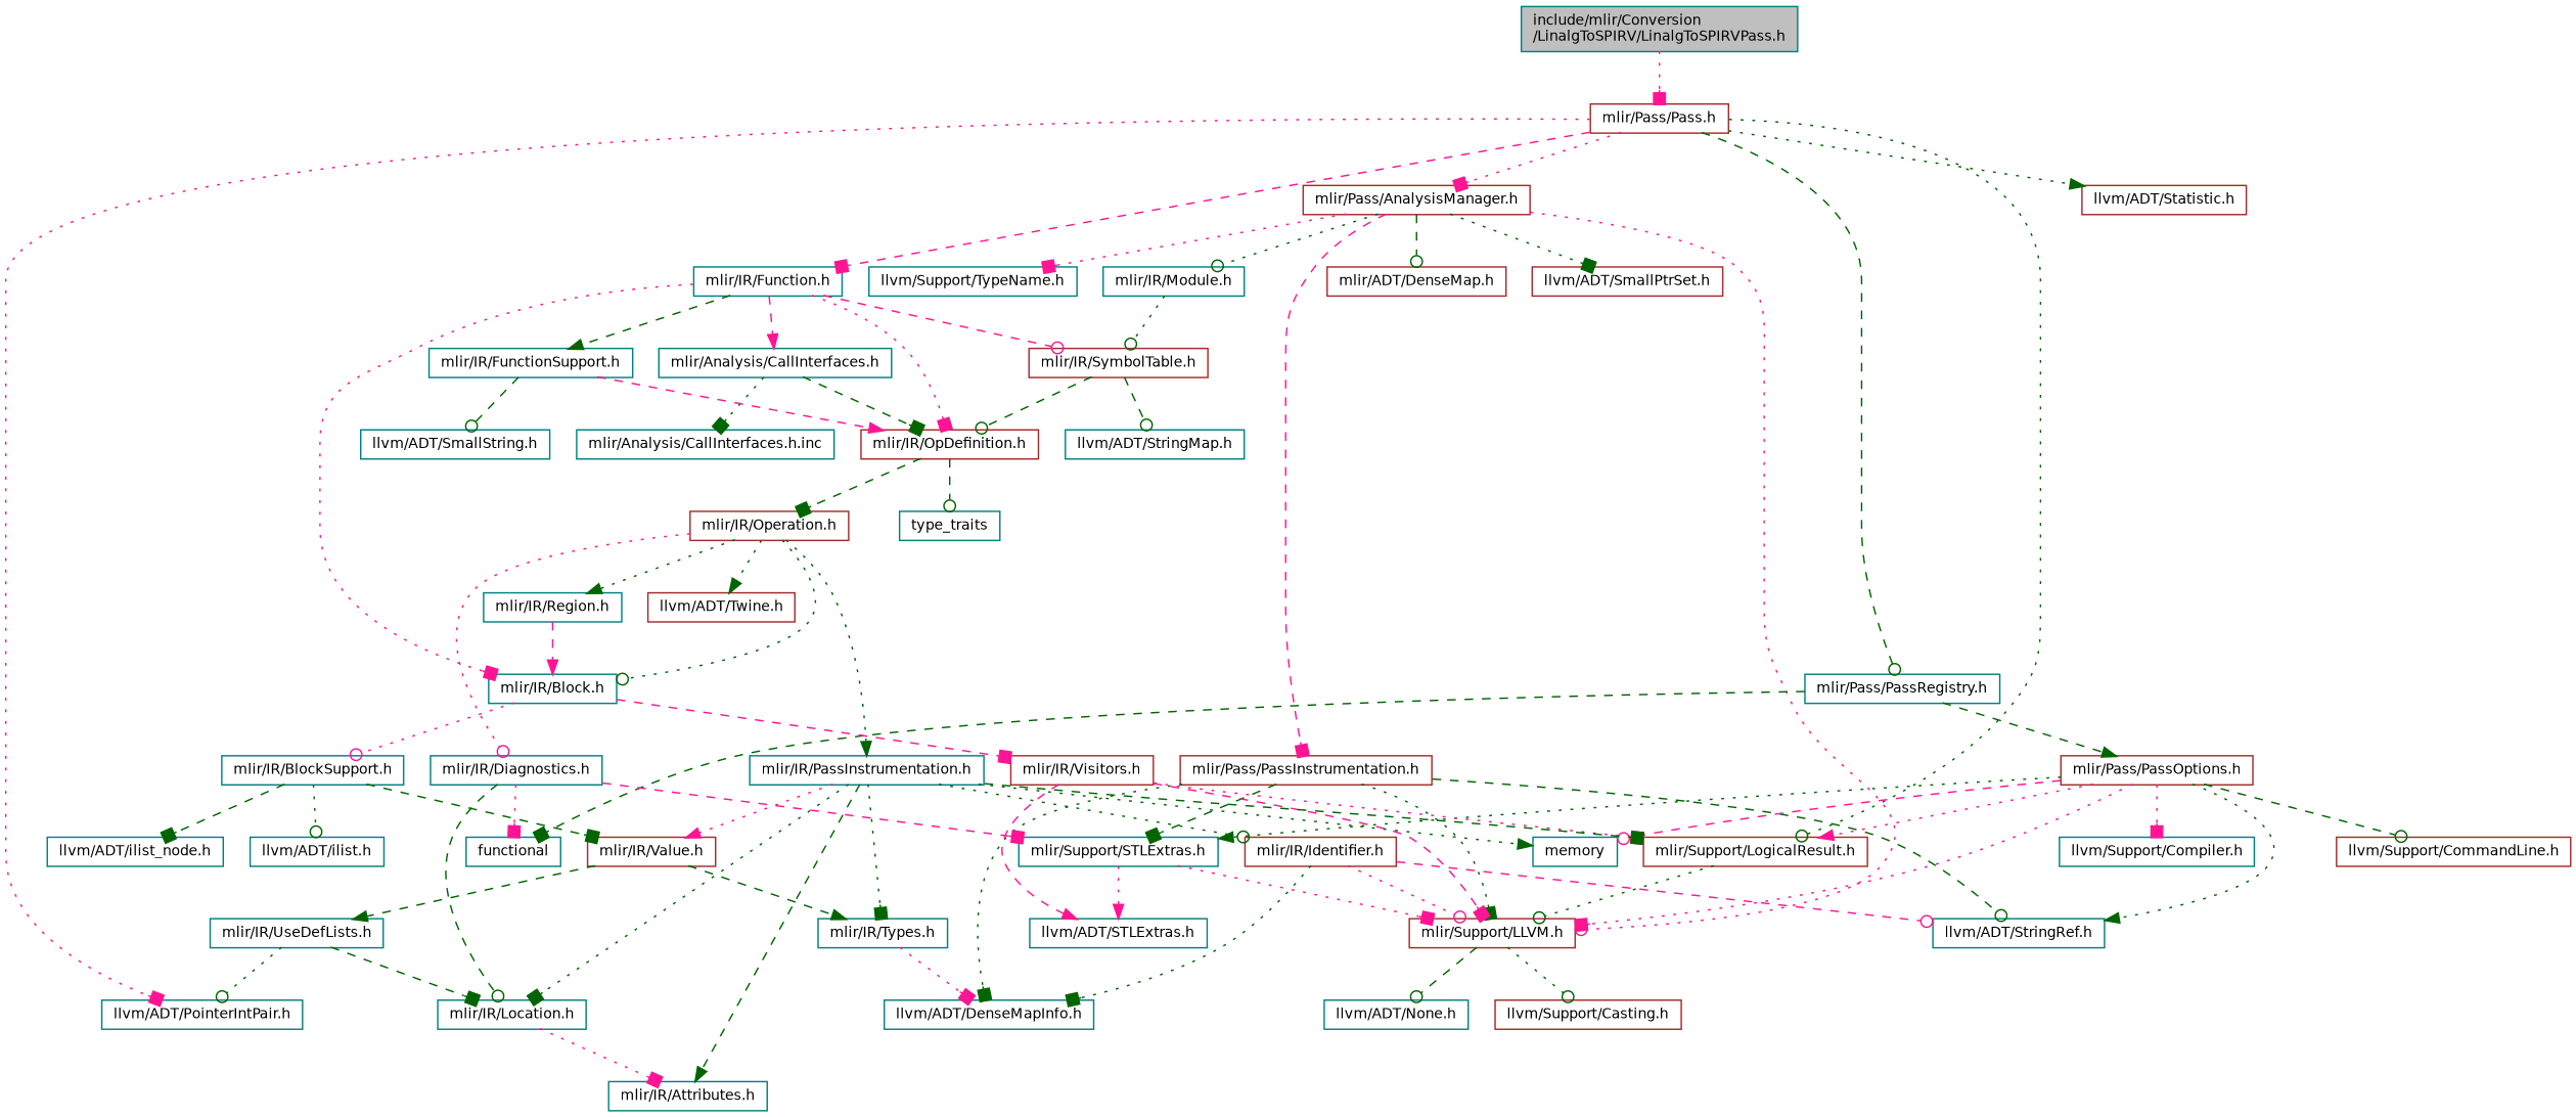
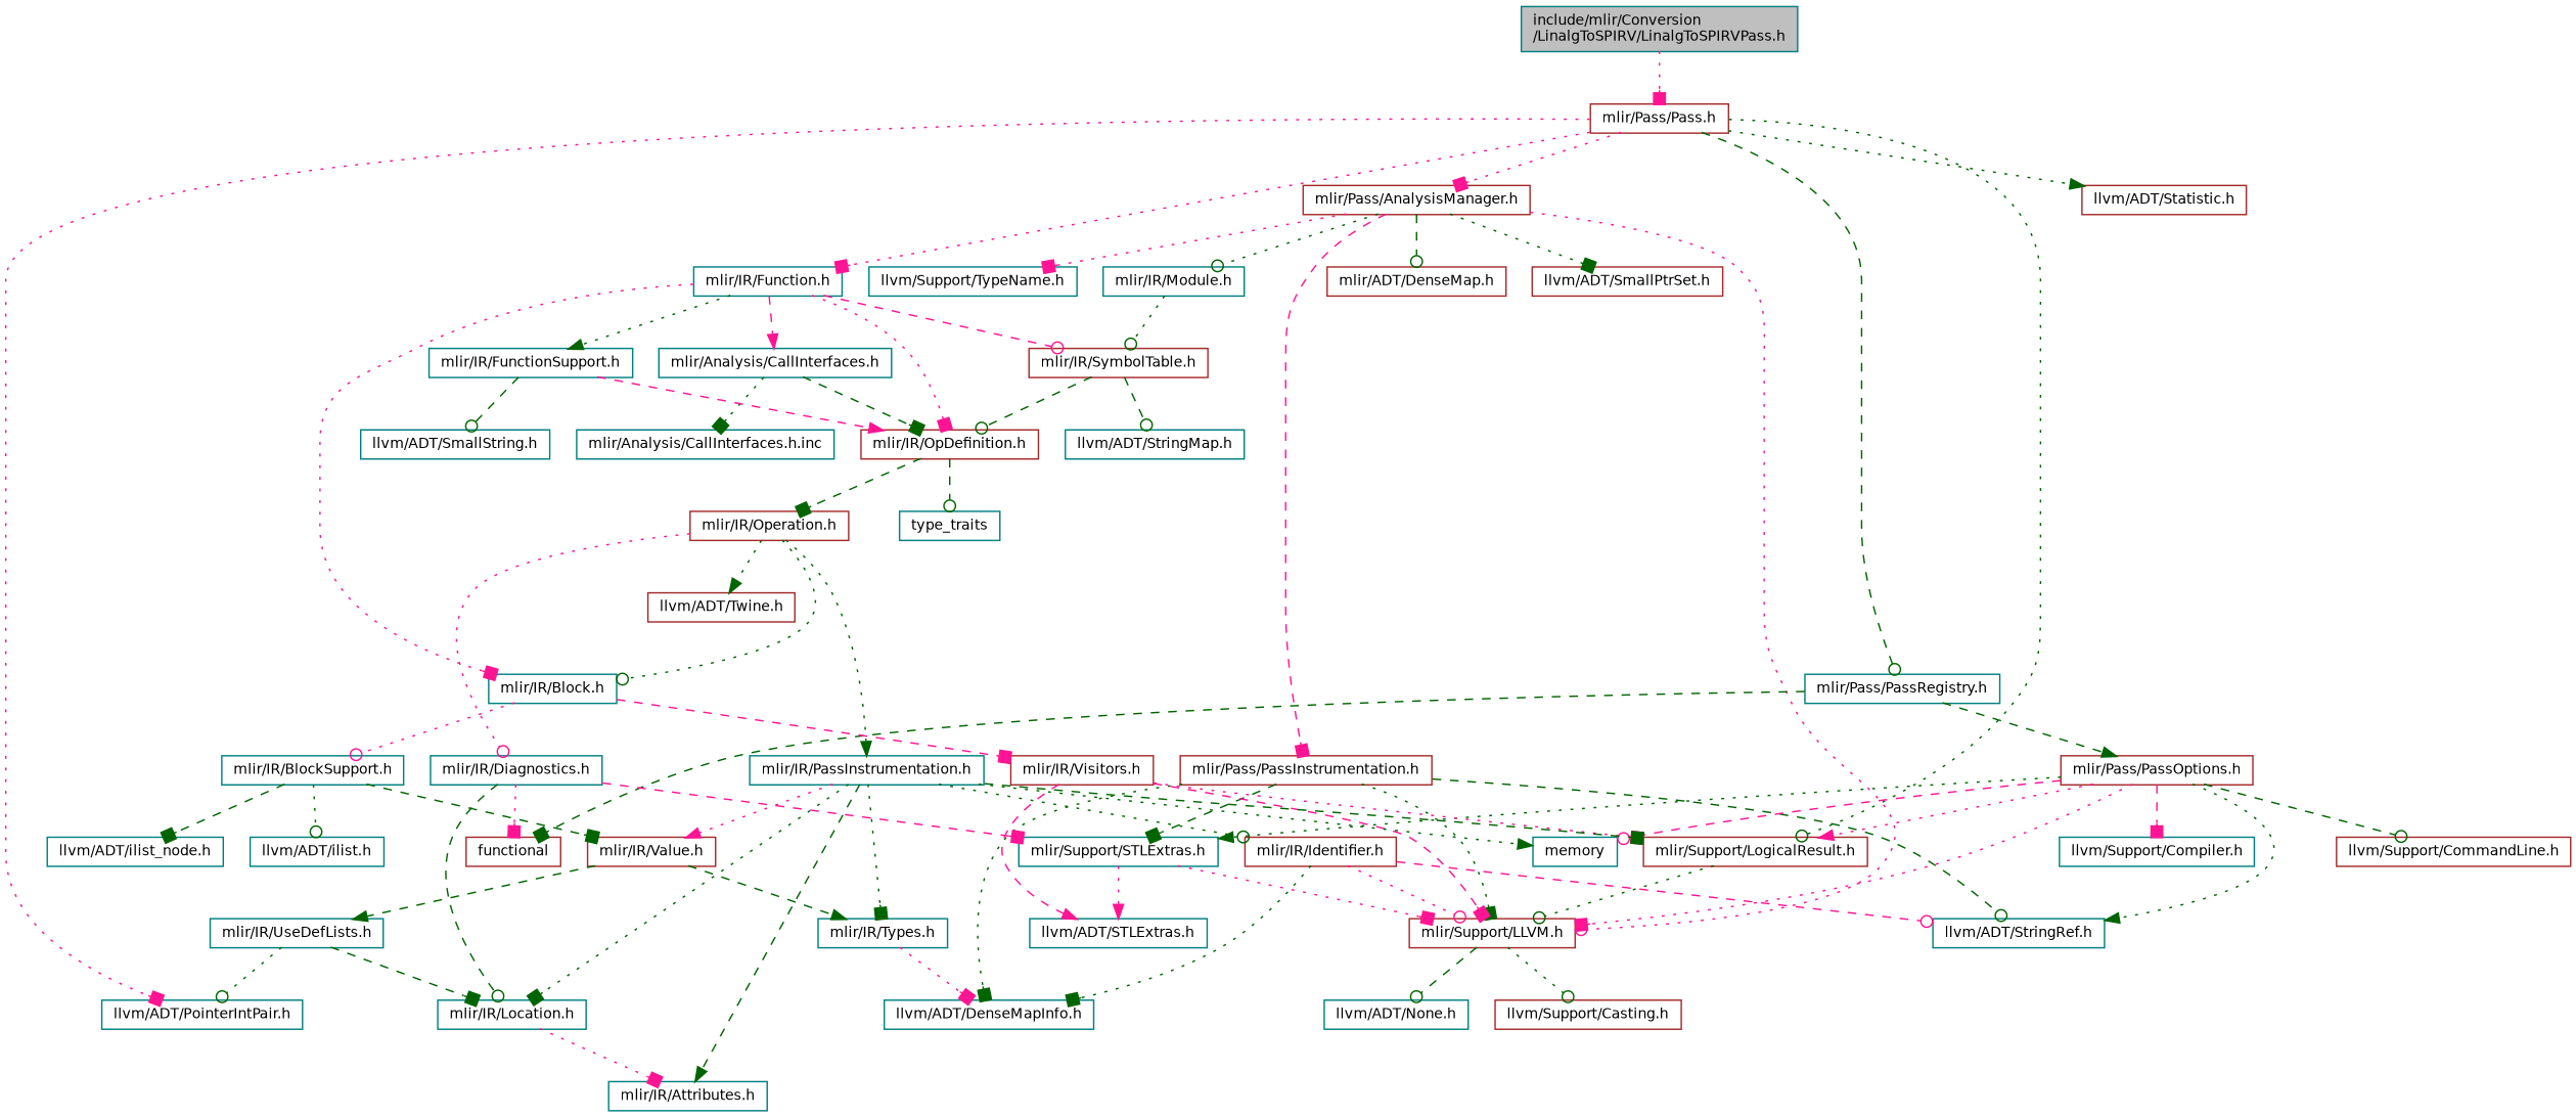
  digraph {
    node [color=teal fontname=Helvetica fontsize=10 shape=record]
    edge [arrowhead=box color=darkgreen fontname=Helvetica fontsize=10 labelfontname=Helvetica labelfontsize=10 style=dotted]
    n1 [fillcolor=grey75 fontcolor=black height=0.2 label="include/mlir/Conversion\l/LinalgToSPIRV/LinalgToSPIRVPass.h" style=filled width=0.4]
    n2 [color=brown height=0.2 label="mlir/Pass/Pass.h" width=0.4]
    n3 [height=0.2 label="mlir/IR/Function.h" width=0.4]
    n4 [height=0.2 label="llvm/ADT/PointerIntPair.h" width=0.4]
    n5 [color=brown height=0.2 label="mlir/Support/LogicalResult.h" width=0.4]
    n6 [color=brown height=0.2 label="mlir/Pass/AnalysisManager.h" width=0.4]
    n7 [height=0.2 label="mlir/Pass/PassRegistry.h" width=0.4]
    n8 [color=brown height=0.2 label="llvm/ADT/Statistic.h" width=0.4]
    n9 [height=0.2 label="mlir/Analysis/CallInterfaces.h" width=0.4]
    n10 [color=brown height=0.2 label="mlir/IR/OpDefinition.h" width=0.4]
    n11 [height=0.2 label="mlir/IR/Block.h" width=0.4]
    n12 [height=0.2 label="mlir/IR/FunctionSupport.h" width=0.4]
    n13 [color=brown height=0.2 label="mlir/IR/SymbolTable.h" width=0.4]
    n14 [color=brown height=0.2 label="mlir/Support/LLVM.h" width=0.4]
    n15 [height=0.2 label="mlir/IR/Module.h" width=0.4]
    n16 [color=brown height=0.2 label="mlir/Pass/PassInstrumentation.h" width=0.4]
    n17 [color=brown height=0.2 label="mlir/ADT/DenseMap.h" width=0.4]
    n18 [color=brown height=0.2 label="llvm/ADT/SmallPtrSet.h" width=0.4]
    n19 [height=0.2 label="llvm/Support/TypeName.h" width=0.4]
-   n20 [height=0.2 label=functional width=0.4]
+   n20 [color=brown height=0.2 label=functional width=0.4]
    n21 [color=brown height=0.2 label="mlir/Pass/PassOptions.h" width=0.4]
    n22 [height=0.2 label="mlir/Analysis/CallInterfaces.h.inc" width=0.4]
    n23 [color=brown height=0.2 label="mlir/IR/Operation.h" width=0.4]
    n24 [height=0.2 label=type_traits width=0.4]
    n25 [height=0.2 label="mlir/IR/BlockSupport.h" width=0.4]
    n26 [color=brown height=0.2 label="mlir/IR/Visitors.h" width=0.4]
    n27 [height=0.2 label="llvm/ADT/SmallString.h" width=0.4]
    n28 [height=0.2 label="llvm/ADT/StringMap.h" width=0.4]
    n29 [height=0.2 label="mlir/IR/Diagnostics.h" width=0.4]
    n30 [height=0.2 label="mlir/IR/PassInstrumentation.h" width=0.4]
-   n31 [height=0.2 label="mlir/IR/Region.h" width=0.4]
    n32 [color=brown height=0.2 label="llvm/ADT/Twine.h" width=0.4]
    n33 [height=0.2 label="mlir/IR/Location.h" width=0.4]
    n34 [height=0.2 label="mlir/Support/STLExtras.h" width=0.4]
    n35 [color=brown height=0.2 label="mlir/IR/Value.h" width=0.4]
    n36 [height=0.2 label="mlir/IR/Types.h" width=0.4]
    n37 [height=0.2 label="mlir/IR/Attributes.h" width=0.4]
    n38 [color=brown height=0.2 label="mlir/IR/Identifier.h" width=0.4]
    n39 [height=0.2 label=memory width=0.4]
    n40 [height=0.2 label="llvm/ADT/ilist.h" width=0.4]
    n41 [height=0.2 label="llvm/ADT/ilist_node.h" width=0.4]
    n42 [height=0.2 label="llvm/ADT/STLExtras.h" width=0.4]
    n43 [height=0.2 label="mlir/IR/UseDefLists.h" width=0.4]
    n44 [height=0.2 label="llvm/ADT/DenseMapInfo.h" width=0.4]
    n45 [height=0.2 label="llvm/ADT/None.h" width=0.4]
    n46 [color=brown height=0.2 label="llvm/Support/Casting.h" width=0.4]
    n47 [height=0.2 label="llvm/ADT/StringRef.h" width=0.4]
    n48 [color=brown height=0.2 label="llvm/Support/CommandLine.h" width=0.4]
    n49 [height=0.2 label="llvm/Support/Compiler.h" width=0.4]
    n1 -> n2 [color=deeppink]
-   n2 -> n3 [color=deeppink style=dashed]
+   n2 -> n3 [color=deeppink]
    n2 -> n4 [color=deeppink]
    n2 -> n5 [arrowhead=odot]
    n2 -> n6 [color=deeppink]
    n2 -> n7 [arrowhead=odot style=dashed]
    n2 -> n8 [arrowhead=normal]
    n3 -> n9 [arrowhead=normal color=deeppink style=dashed]
    n3 -> n10 [color=deeppink]
    n3 -> n11 [color=deeppink]
-   n3 -> n12 [arrowhead=normal style=dashed]
+   n3 -> n12 [arrowhead=normal]
    n3 -> n13 [arrowhead=odot color=deeppink style=dashed]
    n5 -> n14 [arrowhead=odot]
    n6 -> n14 [arrowhead=odot color=deeppink]
    n6 -> n15 [arrowhead=odot]
    n6 -> n16 [color=deeppink style=dashed]
    n6 -> n17 [arrowhead=odot style=dashed]
    n6 -> n18
    n6 -> n19 [color=deeppink]
    n7 -> n20 [style=dashed]
    n7 -> n21 [arrowhead=normal style=dashed]
    n9 -> n10 [style=dashed]
    n9 -> n22
    n10 -> n23 [style=dashed]
    n10 -> n24 [arrowhead=odot style=dashed]
    n11 -> n25 [arrowhead=odot color=deeppink]
    n11 -> n26 [color=deeppink style=dashed]
    n12 -> n10 [arrowhead=normal color=deeppink style=dashed]
    n12 -> n27 [arrowhead=odot style=dashed]
    n13 -> n10 [arrowhead=odot style=dashed]
    n13 -> n28 [arrowhead=odot style=dashed]
    n14 -> n45 [arrowhead=odot style=dashed]
    n14 -> n46 [arrowhead=odot]
    n15 -> n13 [arrowhead=odot]
    n16 -> n14
    n16 -> n34 [style=dashed]
    n16 -> n44
    n16 -> n47 [arrowhead=odot style=dashed]
    n21 -> n5 [arrowhead=normal color=deeppink]
    n21 -> n14 [color=deeppink]
    n21 -> n34 [arrowhead=normal]
    n21 -> n39 [arrowhead=odot color=deeppink style=dashed]
    n21 -> n47 [arrowhead=normal]
    n21 -> n48 [arrowhead=odot style=dashed]
-   n21 -> n49 [color=deeppink]
+   n21 -> n49 [color=deeppink style=dashed]
    n23 -> n11 [arrowhead=odot]
    n23 -> n29 [arrowhead=odot color=deeppink]
    n23 -> n30 [arrowhead=normal]
-   n23 -> n31 [arrowhead=normal]
    n23 -> n32 [arrowhead=normal]
    n25 -> n35 [style=dashed]
    n25 -> n40 [arrowhead=odot]
    n25 -> n41 [style=dashed]
    n26 -> n5 [color=deeppink]
    n26 -> n14 [color=deeppink style=dashed]
    n26 -> n42 [arrowhead=normal color=deeppink style=dashed]
    n29 -> n20 [color=deeppink]
    n29 -> n33 [arrowhead=odot style=dashed]
    n29 -> n34 [color=deeppink style=dashed]
    n30 -> n5 [style=dashed]
    n30 -> n33
    n30 -> n35 [arrowhead=normal color=deeppink]
    n30 -> n36
    n30 -> n37 [arrowhead=normal style=dashed]
    n30 -> n38 [arrowhead=odot]
    n30 -> n39 [arrowhead=normal]
-   n31 -> n11 [arrowhead=normal color=deeppink style=dashed]
    n33 -> n37 [color=deeppink]
    n34 -> n14 [color=deeppink]
    n34 -> n42 [arrowhead=normal color=deeppink]
    n35 -> n36 [arrowhead=normal style=dashed]
    n35 -> n43 [arrowhead=normal style=dashed]
    n36 -> n44 [color=deeppink]
    n38 -> n14 [arrowhead=odot color=deeppink]
    n38 -> n44
    n38 -> n47 [arrowhead=odot color=deeppink style=dashed]
    n43 -> n4 [arrowhead=odot]
    n43 -> n33 [style=dashed]
  }
